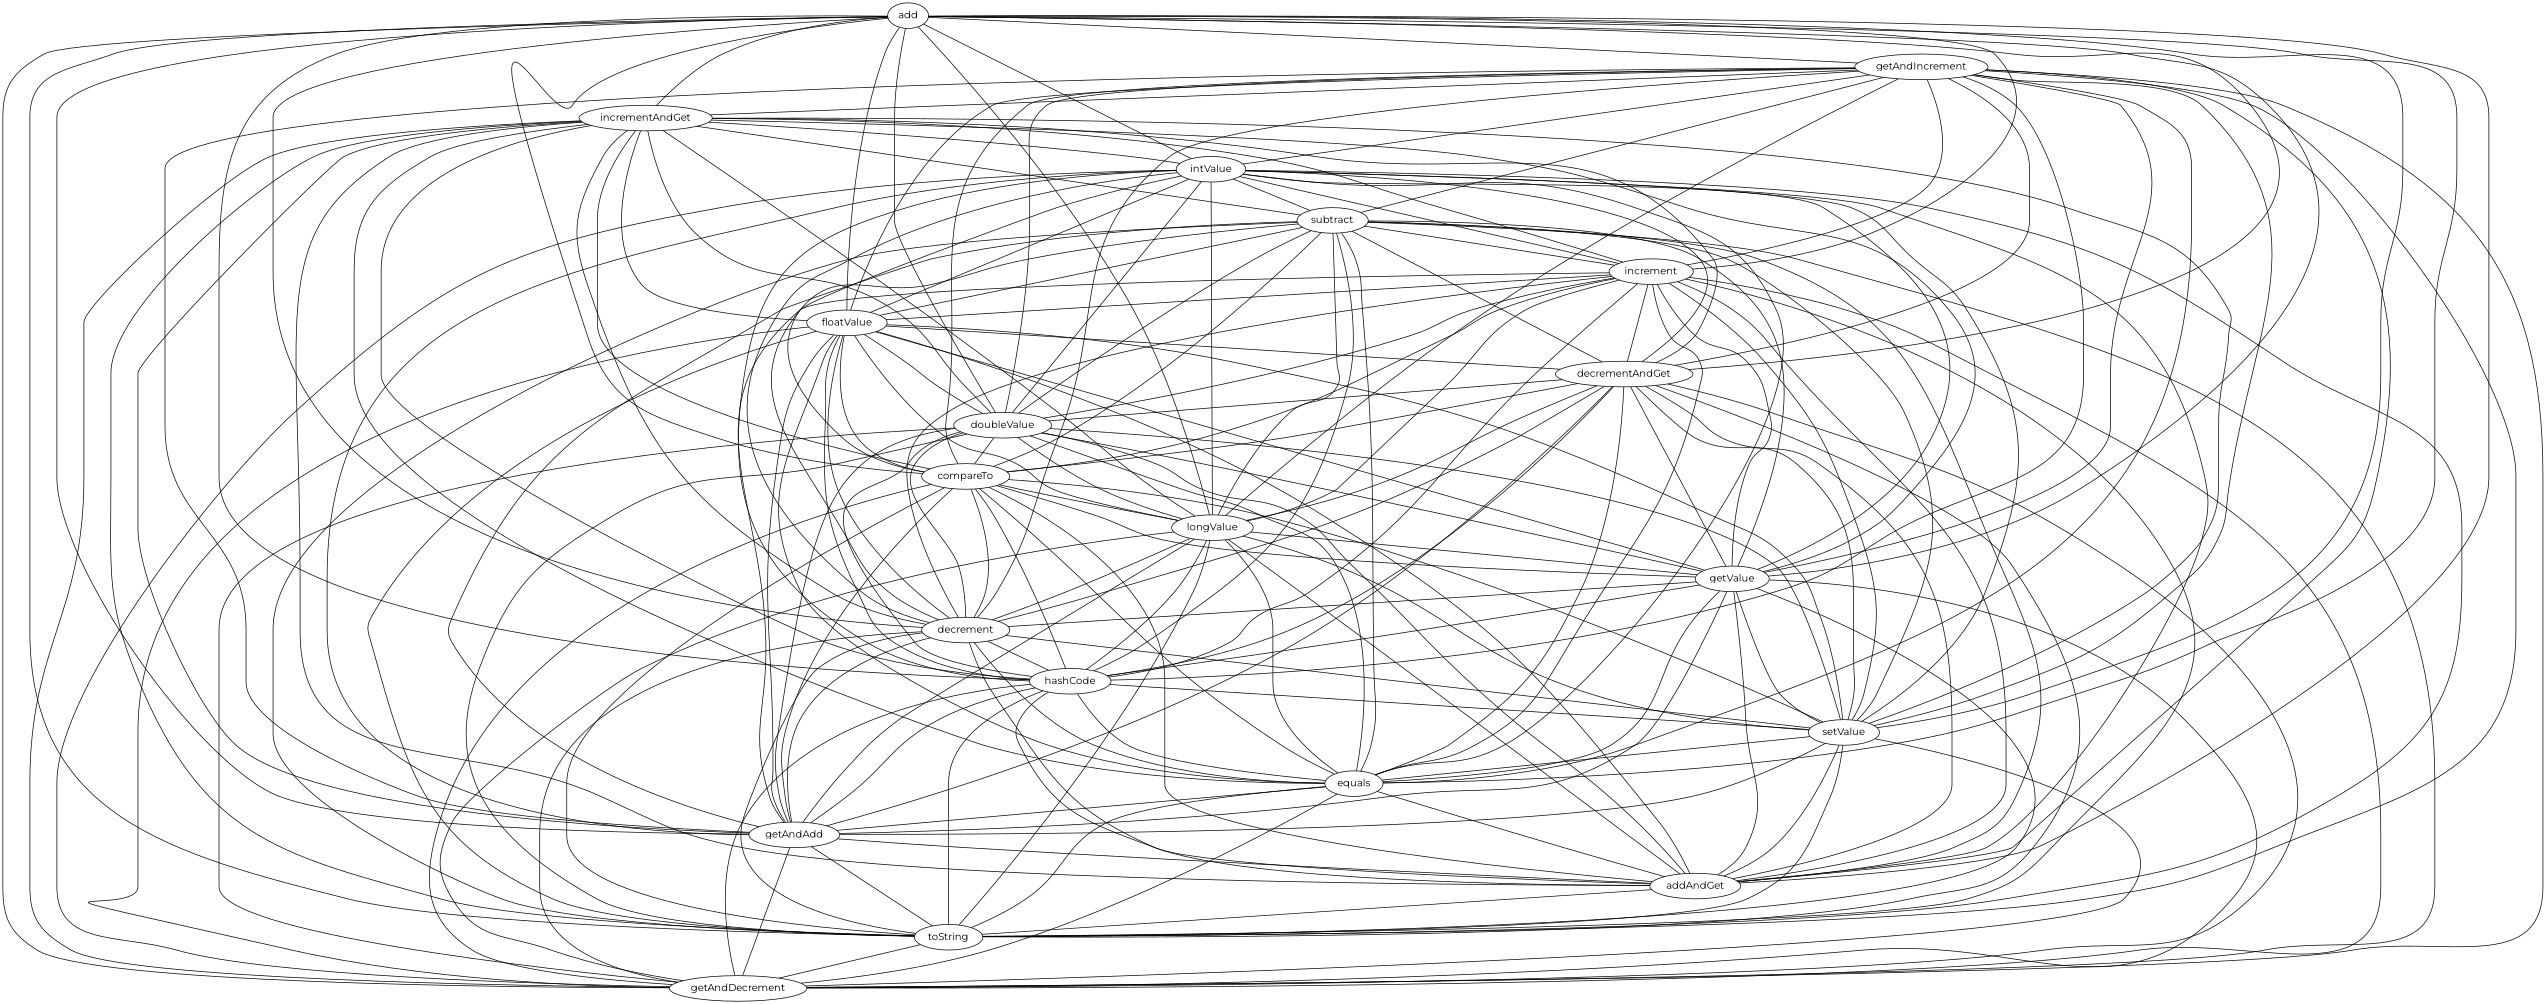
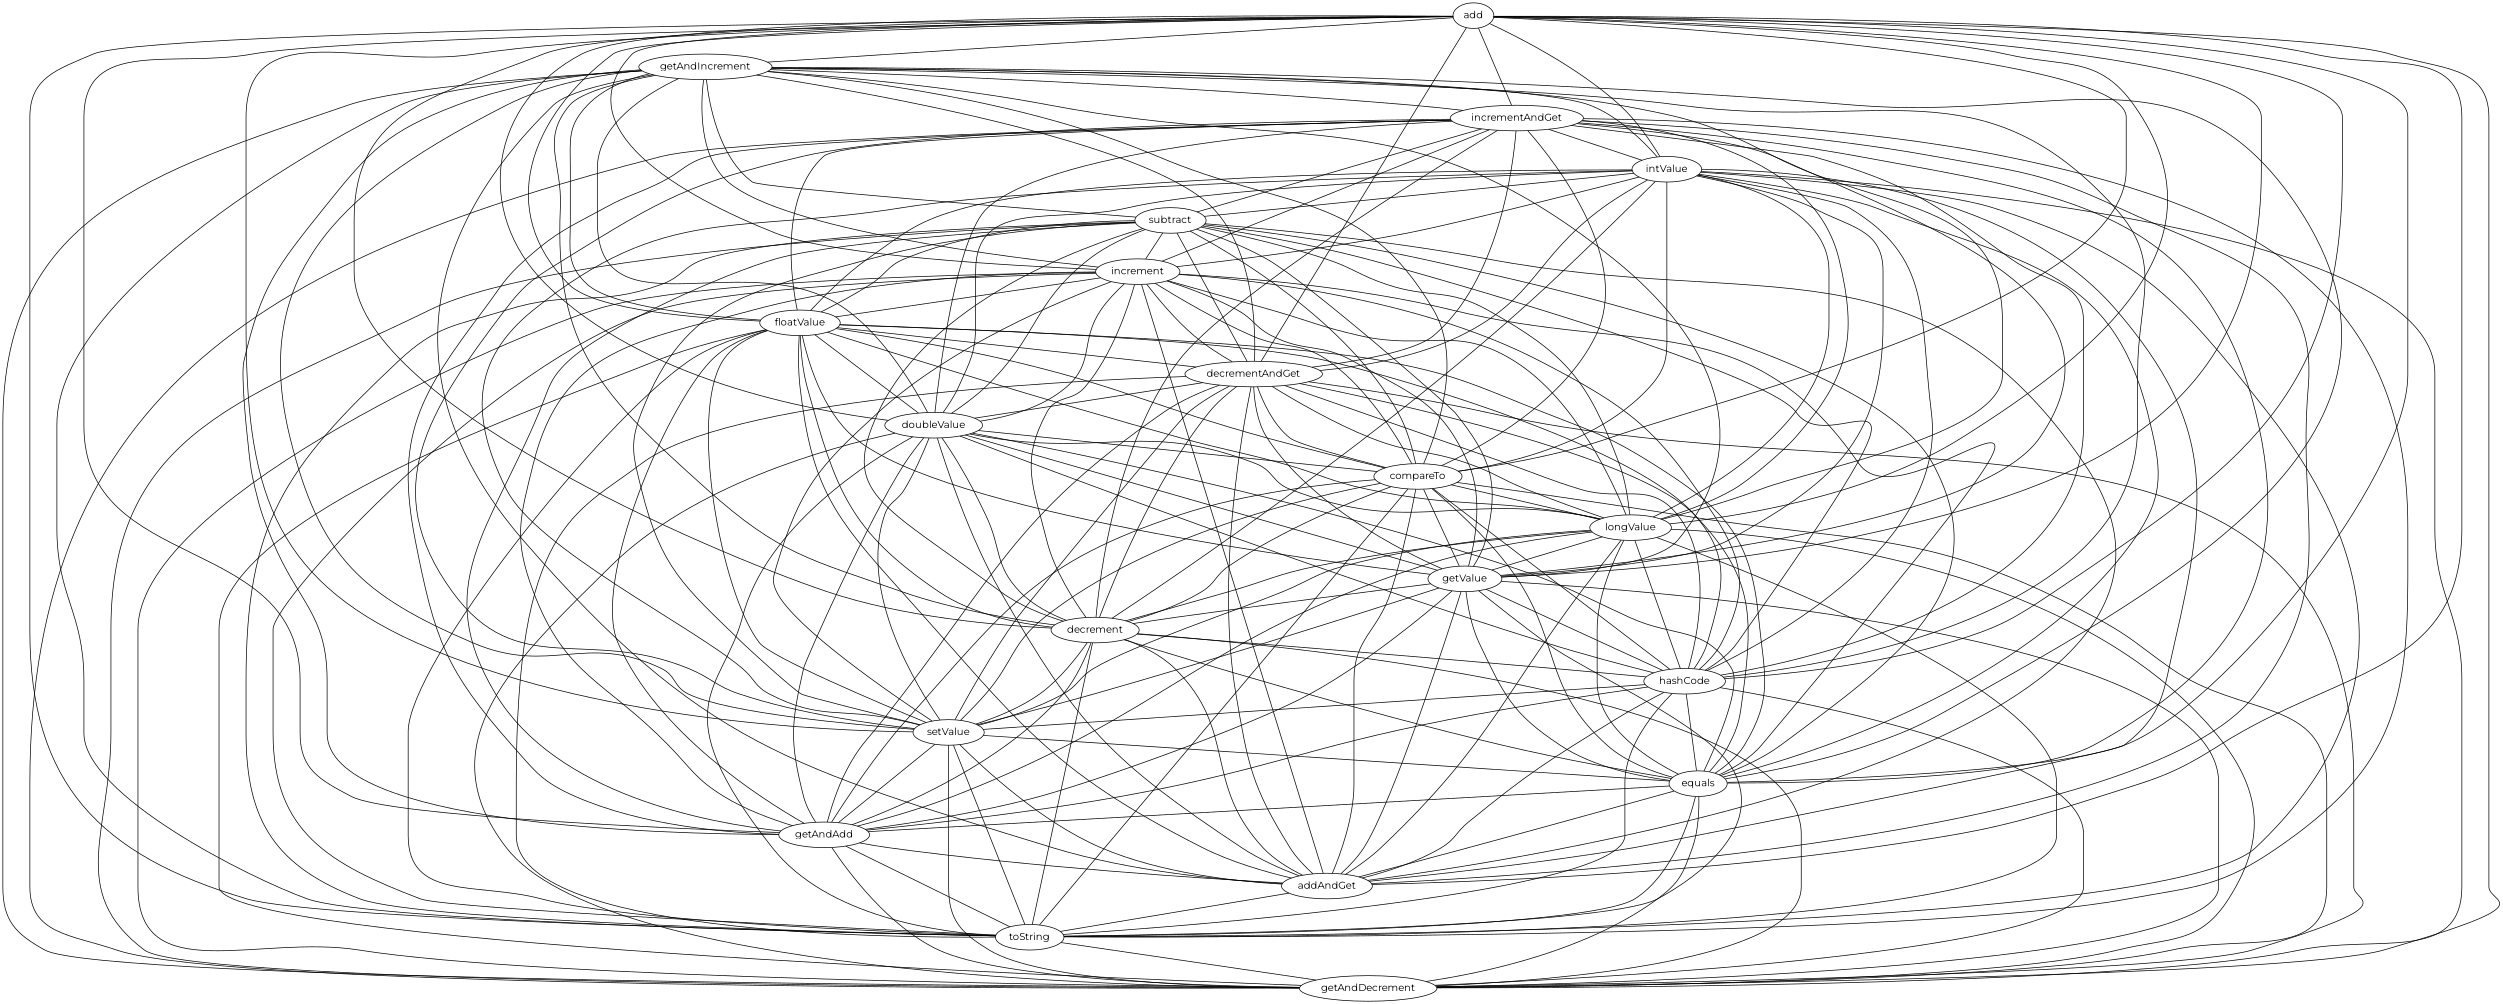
  strict graph {
    fontname=Montserrat
    node [fontname=Montserrat]
    edge [fontname=Montserrat]
    add
    getAndIncrement
    incrementAndGet
    intValue
    increment
    floatValue
    decrementAndGet
    doubleValue
    compareTo
    longValue
    getValue
    decrement
    hashCode
    setValue
    equals
    getAndAdd
    addAndGet
    toString
    getAndDecrement
    subtract
    add -- getAndIncrement
    add -- incrementAndGet
    add -- intValue
    add -- increment
    add -- floatValue
    add -- decrementAndGet
    add -- doubleValue
    add -- compareTo
    add -- longValue
    add -- getValue
    add -- decrement
    add -- hashCode
    add -- setValue
    add -- equals
    add -- getAndAdd
    add -- addAndGet
    add -- toString
    add -- getAndDecrement
    getAndIncrement -- incrementAndGet
    getAndIncrement -- intValue
    getAndIncrement -- increment
    getAndIncrement -- floatValue
    getAndIncrement -- decrementAndGet
    getAndIncrement -- doubleValue
    getAndIncrement -- compareTo
    getAndIncrement -- longValue
    getAndIncrement -- getValue
    getAndIncrement -- decrement
    getAndIncrement -- hashCode
    getAndIncrement -- setValue
    getAndIncrement -- equals
    getAndIncrement -- getAndAdd
    getAndIncrement -- addAndGet
    getAndIncrement -- toString
    getAndIncrement -- getAndDecrement
    getAndIncrement -- subtract
    incrementAndGet -- intValue
    incrementAndGet -- increment
    incrementAndGet -- floatValue
    incrementAndGet -- decrementAndGet
    incrementAndGet -- doubleValue
    incrementAndGet -- compareTo
    incrementAndGet -- longValue
    incrementAndGet -- getValue
    incrementAndGet -- decrement
    incrementAndGet -- hashCode
    incrementAndGet -- setValue
    incrementAndGet -- equals
    incrementAndGet -- getAndAdd
    incrementAndGet -- addAndGet
    incrementAndGet -- toString
    incrementAndGet -- getAndDecrement
    incrementAndGet -- subtract
    intValue -- increment
    intValue -- floatValue
    intValue -- decrementAndGet
    intValue -- doubleValue
    intValue -- compareTo
    intValue -- longValue
    intValue -- getValue
    intValue -- decrement
    intValue -- hashCode
    intValue -- setValue
    intValue -- equals
-   intValue -- getAndAdd
    intValue -- addAndGet
    intValue -- toString
    intValue -- getAndDecrement
    intValue -- subtract
    increment -- floatValue
    increment -- decrementAndGet
    increment -- doubleValue
    increment -- compareTo
    increment -- longValue
    increment -- getValue
    increment -- decrement
    increment -- hashCode
    increment -- setValue
    increment -- equals
    increment -- getAndAdd
    increment -- addAndGet
    increment -- toString
    increment -- getAndDecrement
    floatValue -- decrementAndGet
    floatValue -- doubleValue
    floatValue -- compareTo
    floatValue -- longValue
    floatValue -- getValue
    floatValue -- decrement
    floatValue -- hashCode
    floatValue -- setValue
    floatValue -- equals
    floatValue -- getAndAdd
    floatValue -- addAndGet
    floatValue -- toString
    floatValue -- getAndDecrement
    decrementAndGet -- doubleValue
    decrementAndGet -- compareTo
    decrementAndGet -- longValue
    decrementAndGet -- getValue
    decrementAndGet -- decrement
    decrementAndGet -- hashCode
    decrementAndGet -- setValue
    decrementAndGet -- equals
    decrementAndGet -- getAndAdd
    decrementAndGet -- addAndGet
    decrementAndGet -- toString
    decrementAndGet -- getAndDecrement
    doubleValue -- compareTo
    doubleValue -- longValue
    doubleValue -- getValue
    doubleValue -- decrement
    doubleValue -- hashCode
    doubleValue -- setValue
    doubleValue -- equals
    doubleValue -- getAndAdd
    doubleValue -- addAndGet
    doubleValue -- toString
    doubleValue -- getAndDecrement
    compareTo -- longValue
    compareTo -- getValue
    compareTo -- decrement
    compareTo -- hashCode
    compareTo -- setValue
    compareTo -- equals
    compareTo -- getAndAdd
    compareTo -- addAndGet
    compareTo -- toString
    compareTo -- getAndDecrement
    longValue -- getValue
    longValue -- decrement
    longValue -- hashCode
    longValue -- setValue
    longValue -- equals
    longValue -- getAndAdd
    longValue -- addAndGet
    longValue -- toString
    longValue -- getAndDecrement
    getValue -- decrement
    getValue -- hashCode
    getValue -- setValue
    getValue -- equals
    getValue -- getAndAdd
    getValue -- addAndGet
    getValue -- toString
    getValue -- getAndDecrement
    decrement -- hashCode
    decrement -- setValue
    decrement -- equals
    decrement -- getAndAdd
    decrement -- addAndGet
    decrement -- toString
    decrement -- getAndDecrement
    hashCode -- setValue
    hashCode -- equals
    hashCode -- getAndAdd
    hashCode -- addAndGet
    hashCode -- toString
    hashCode -- getAndDecrement
    setValue -- equals
    setValue -- getAndAdd
    setValue -- addAndGet
    setValue -- toString
    setValue -- getAndDecrement
    equals -- getAndAdd
    equals -- addAndGet
    equals -- toString
    equals -- getAndDecrement
    getAndAdd -- addAndGet
    getAndAdd -- toString
    getAndAdd -- getAndDecrement
    addAndGet -- toString
    toString -- getAndDecrement
    subtract -- increment
    subtract -- floatValue
    subtract -- decrementAndGet
    subtract -- doubleValue
    subtract -- compareTo
    subtract -- longValue
    subtract -- getValue
    subtract -- decrement
    subtract -- hashCode
    subtract -- setValue
    subtract -- equals
    subtract -- getAndAdd
    subtract -- addAndGet
    subtract -- toString
    subtract -- getAndDecrement
  }
